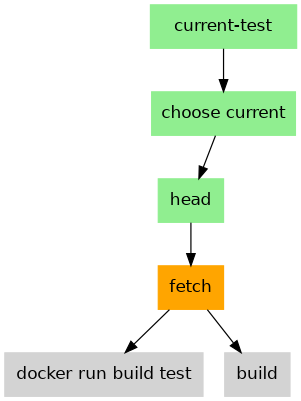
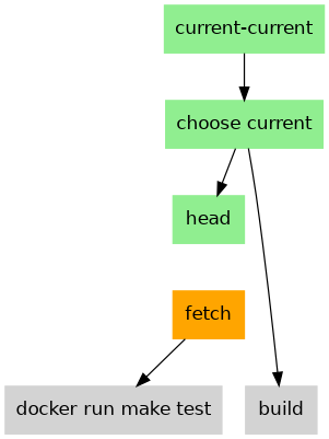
  digraph {
    fontname="DejaVu Sans"
    rankdir=TB
    node [color="#90ee90" fillcolor="#90ee90" fontname="DejaVu Sans" shape=box style=filled]
    edge [fontname="DejaVu Sans"]
-   n1 [label="current-test"]
+   n1 [label="current-current"]
    n2 [label="choose current"]
    n3 [label=head]
    n4 [color="#ffa500" fillcolor="#ffa500" label=fetch]
    n5 [color="#d3d3d3" fillcolor="#d3d3d3" label=build]
-   n6 [color="#d3d3d3" fillcolor="#d3d3d3" label="docker run build test"]
+   n6 [color="#d3d3d3" fillcolor="#d3d3d3" label="docker run make test"]
    n1 -> n2
    n2 -> n3
-   n3 -> n4
-   n4 -> n5
+   n2 -> n5
    n4 -> n6
  }
